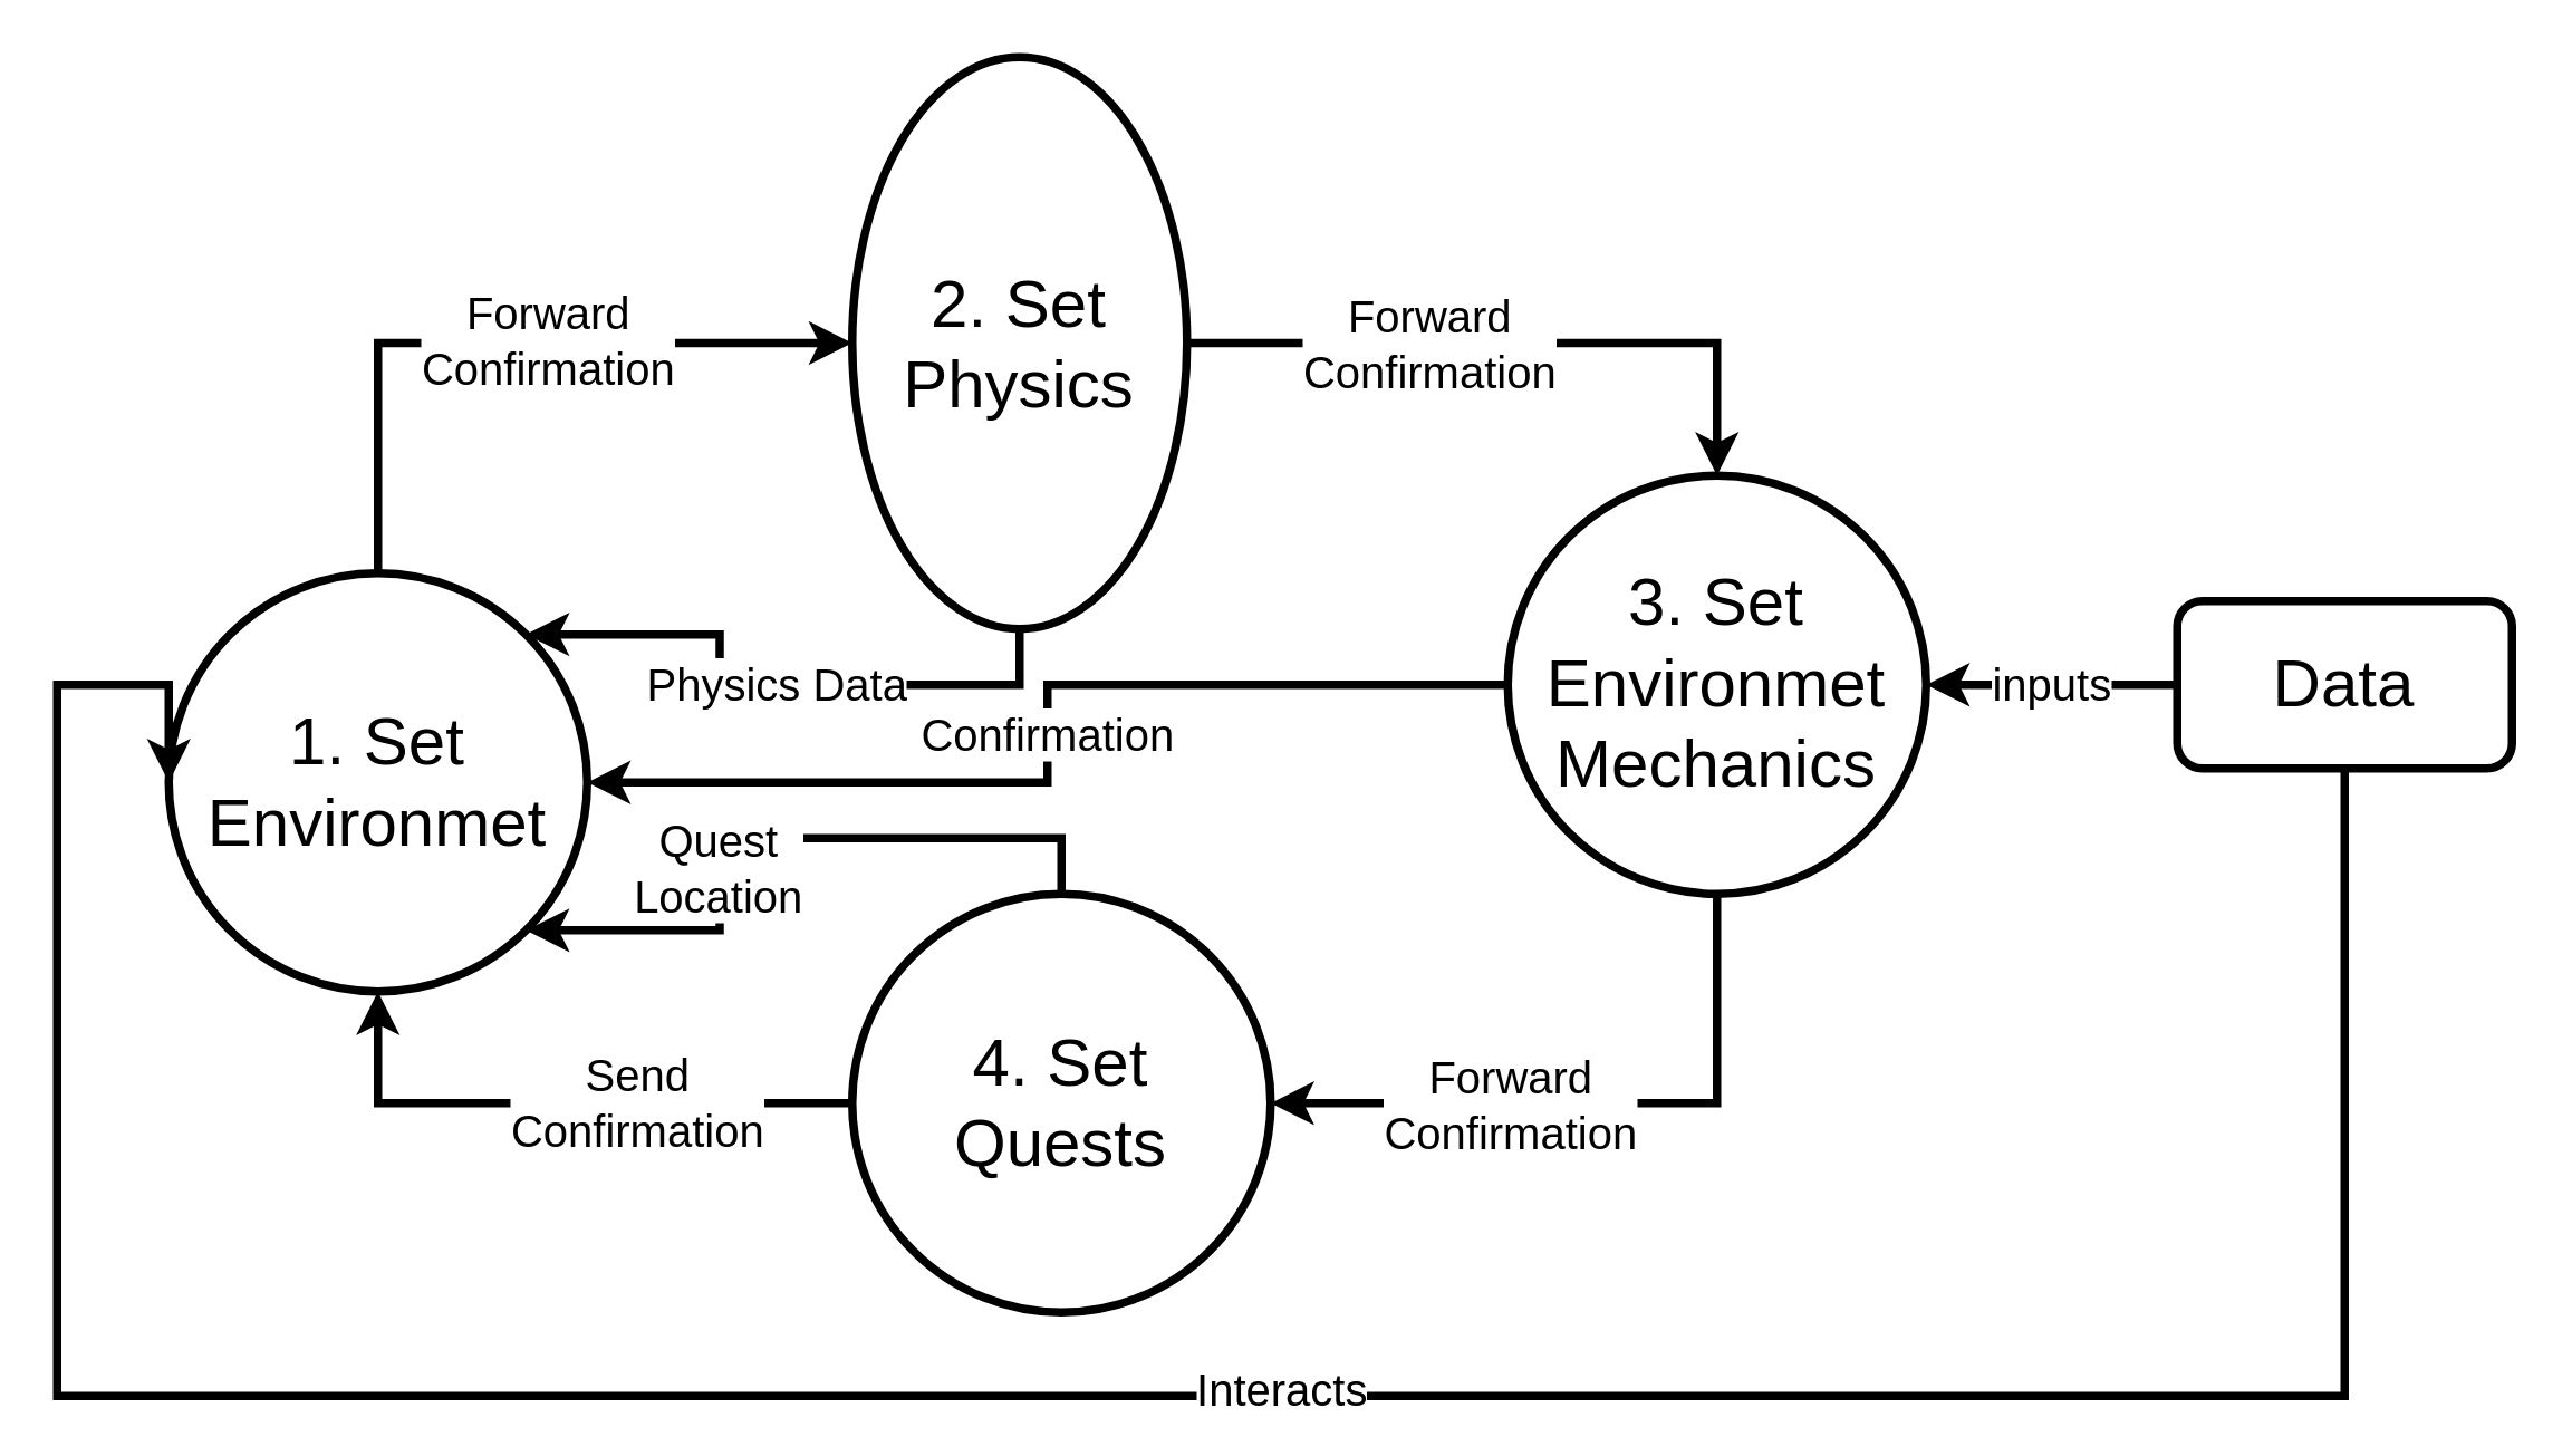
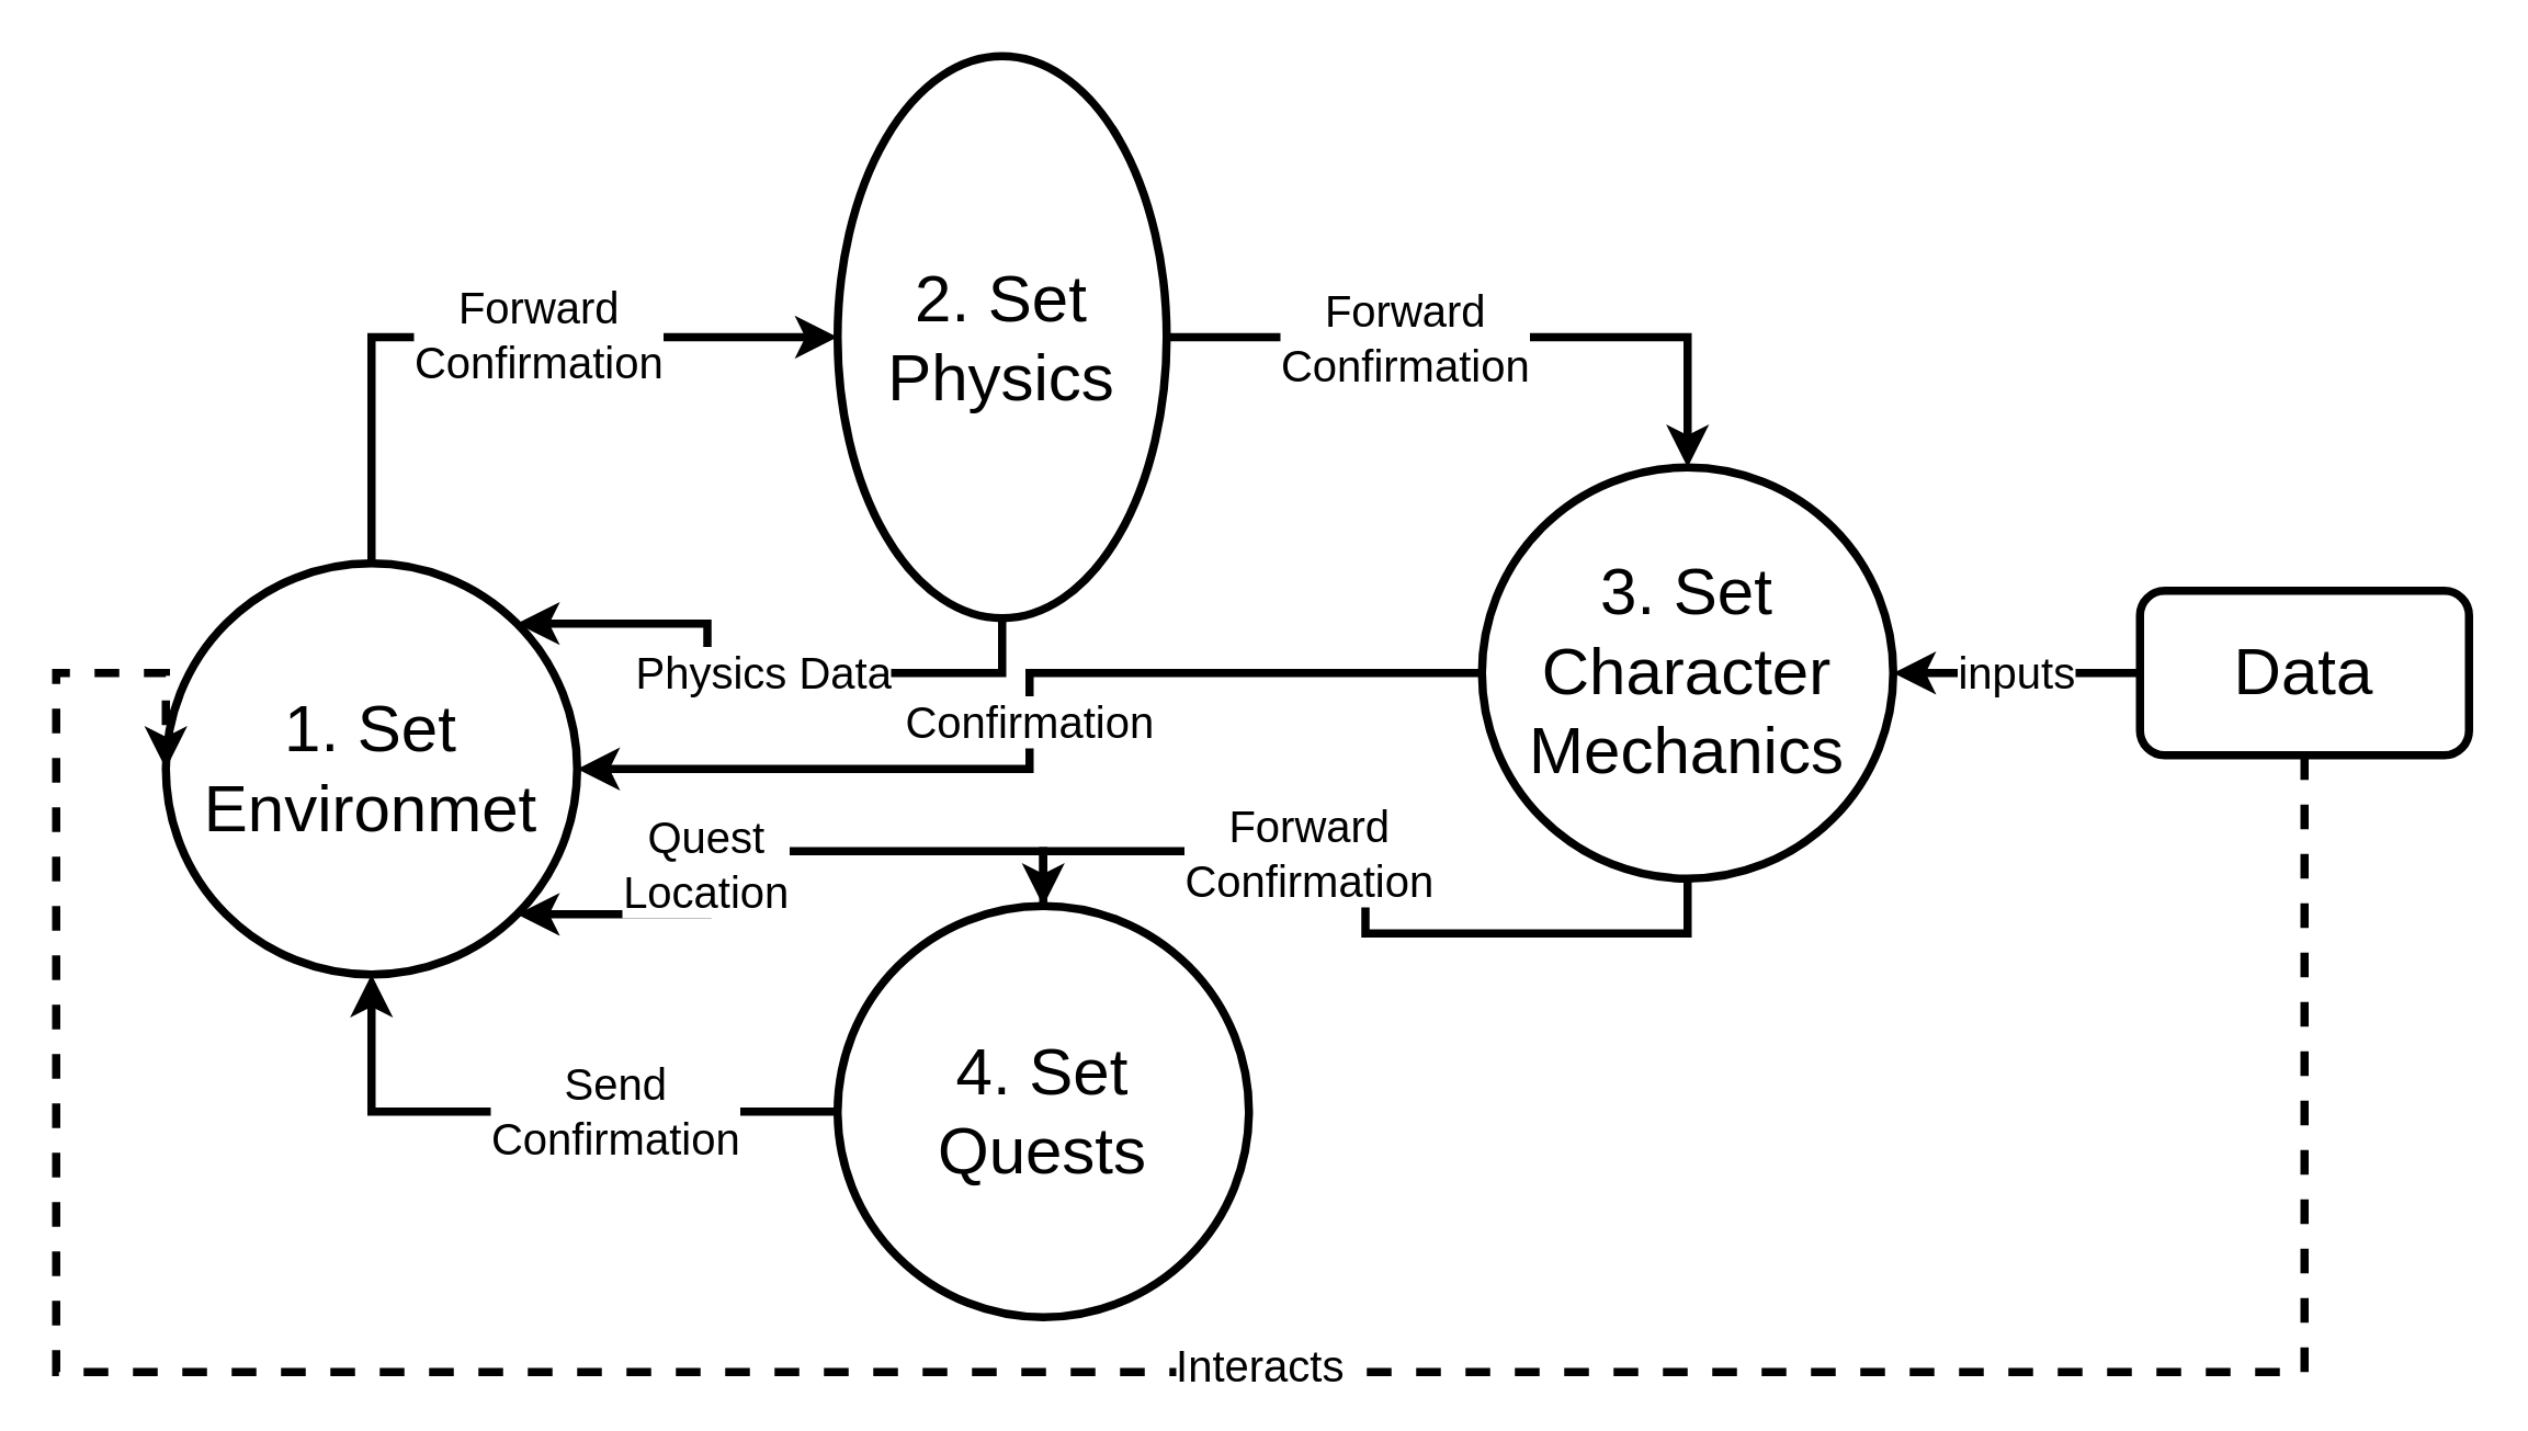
  <mxCell id="0" />
  <mxCell id="1" parent="0" />
  <mxCell id="2" style="edgeStyle=orthogonalEdgeStyle;rounded=0;orthogonalLoop=1;jettySize=auto;html=1;exitX=0.5;exitY=0;exitDx=0;exitDy=0;fontSize=24;strokeWidth=3;" edge="1" parent="1" source="4" target="7"><mxGeometry relative="1" as="geometry" /></mxCell>
  <mxCell id="3" value="&lt;div&gt;Forward&lt;/div&gt;&lt;div&gt;Confirmation&lt;/div&gt;" style="edgeLabel;html=1;align=center;verticalAlign=middle;resizable=0;points=[];fontSize=16;" vertex="1" connectable="0" parent="2"><mxGeometry x="0.131" y="1" relative="1" as="geometry"><mxPoint as="offset" /></mxGeometry></mxCell>
  <mxCell id="4" value="&lt;div&gt;1. Set Environmet&lt;br&gt;&lt;/div&gt;" style="ellipse;whiteSpace=wrap;html=1;aspect=fixed;fontSize=24;strokeWidth=3;" vertex="1" parent="1"><mxGeometry x="60" y="205" width="150" height="150" as="geometry" /></mxCell>
  <mxCell id="5" value="&lt;div style=&quot;font-size: 16px;&quot;&gt;Forward&lt;/div&gt;&lt;div style=&quot;font-size: 16px;&quot;&gt;Confirmation&lt;br style=&quot;font-size: 16px;&quot;&gt;&lt;/div&gt;" style="edgeStyle=orthogonalEdgeStyle;rounded=0;orthogonalLoop=1;jettySize=auto;html=1;exitX=1;exitY=0.5;exitDx=0;exitDy=0;entryX=0.5;entryY=0;entryDx=0;entryDy=0;fontSize=16;strokeWidth=3;" edge="1" parent="1" source="7" target="11"><mxGeometry x="-0.277" relative="1" as="geometry"><mxPoint x="1" as="offset" /></mxGeometry></mxCell>
  <mxCell id="6" value="Physics Data" style="edgeStyle=orthogonalEdgeStyle;rounded=0;orthogonalLoop=1;jettySize=auto;html=1;exitX=0.5;exitY=1;exitDx=0;exitDy=0;entryX=1;entryY=0;entryDx=0;entryDy=0;fontSize=16;strokeWidth=3;" edge="1" parent="1" source="7" target="4"><mxGeometry relative="1" as="geometry" /></mxCell>
  <mxCell id="7" value="&lt;div&gt;2. Set Physics&lt;/div&gt;" style="ellipse;whiteSpace=wrap;html=1;aspect=fixed;fontSize=24;strokeWidth=3;" vertex="1" parent="1"><mxGeometry x="305" y="20" width="120" height="205" as="geometry" /></mxCell>
  <mxCell id="8" style="edgeStyle=orthogonalEdgeStyle;rounded=0;orthogonalLoop=1;jettySize=auto;html=1;exitX=0.5;exitY=1;exitDx=0;exitDy=0;fontSize=24;strokeWidth=3;" edge="1" parent="1" source="11" target="15"><mxGeometry relative="1" as="geometry" /></mxCell>
  <mxCell id="9" value="&lt;div&gt;Forward&lt;/div&gt;&lt;div&gt;Confirmation&lt;/div&gt;" style="edgeLabel;html=1;align=center;verticalAlign=middle;resizable=0;points=[];fontSize=16;" vertex="1" connectable="0" parent="8"><mxGeometry x="0.131" y="1" relative="1" as="geometry"><mxPoint x="-17" y="-1" as="offset" /></mxGeometry></mxCell>
  <mxCell id="10" value="Confirmation" style="edgeStyle=orthogonalEdgeStyle;rounded=0;orthogonalLoop=1;jettySize=auto;html=1;exitX=0;exitY=0.5;exitDx=0;exitDy=0;entryX=1;entryY=0.5;entryDx=0;entryDy=0;fontSize=16;strokeWidth=3;" edge="1" parent="1" source="11" target="4"><mxGeometry relative="1" as="geometry" /></mxCell>
- <mxCell id="11" value="&lt;div&gt;3. Set Environmet&lt;/div&gt;&lt;div&gt;Mechanics&lt;br&gt;&lt;/div&gt;" style="ellipse;whiteSpace=wrap;html=1;aspect=fixed;fontSize=24;strokeWidth=3;" vertex="1" parent="1"><mxGeometry x="540" y="170" width="150" height="150" as="geometry" /></mxCell>
+ <mxCell id="11" value="&lt;div&gt;3. Set Character&lt;/div&gt;&lt;div&gt;Mechanics&lt;br&gt;&lt;/div&gt;" style="ellipse;whiteSpace=wrap;html=1;aspect=fixed;fontSize=24;strokeWidth=3;" vertex="1" parent="1"><mxGeometry x="540" y="170" width="150" height="150" as="geometry" /></mxCell>
  <mxCell id="12" value="&lt;div style=&quot;font-size: 16px;&quot;&gt;Send&lt;/div&gt;&lt;div style=&quot;font-size: 16px;&quot;&gt;Confirmation&lt;/div&gt;" style="edgeStyle=orthogonalEdgeStyle;rounded=0;orthogonalLoop=1;jettySize=auto;html=1;exitX=0;exitY=0.5;exitDx=0;exitDy=0;entryX=0.5;entryY=1;entryDx=0;entryDy=0;fontSize=16;strokeWidth=3;" edge="1" parent="1" source="15" target="4"><mxGeometry x="-0.277" relative="1" as="geometry"><mxPoint x="-1" as="offset" /></mxGeometry></mxCell>
  <mxCell id="13" style="edgeStyle=orthogonalEdgeStyle;rounded=0;orthogonalLoop=1;jettySize=auto;html=1;exitX=0.5;exitY=0;exitDx=0;exitDy=0;entryX=1;entryY=1;entryDx=0;entryDy=0;fontSize=24;strokeWidth=3;" edge="1" parent="1" source="15" target="4"><mxGeometry relative="1" as="geometry" /></mxCell>
  <mxCell id="14" value="&lt;div&gt;Quest&lt;/div&gt;&lt;div&gt;Location&lt;/div&gt;" style="edgeLabel;html=1;align=center;verticalAlign=middle;resizable=0;points=[];fontSize=16;" vertex="1" connectable="0" parent="13"><mxGeometry x="0.252" relative="1" as="geometry"><mxPoint x="-1" as="offset" /></mxGeometry></mxCell>
- <mxCell id="15" value="&lt;div&gt;4. Set&lt;/div&gt;&lt;div&gt;Quests&lt;br&gt;&lt;/div&gt;" style="ellipse;whiteSpace=wrap;html=1;aspect=fixed;fontSize=24;strokeWidth=3;" vertex="1" parent="1"><mxGeometry x="305" y="320" width="150" height="150" as="geometry" /></mxCell>
+ <mxCell id="15" value="&lt;div&gt;4. Set&lt;/div&gt;&lt;div&gt;Quests&lt;br&gt;&lt;/div&gt;" style="ellipse;whiteSpace=wrap;html=1;aspect=fixed;fontSize=24;strokeWidth=3;" vertex="1" parent="1"><mxGeometry x="305" y="330" width="150" height="150" as="geometry" /></mxCell>
  <mxCell id="16" value="inputs" style="edgeStyle=orthogonalEdgeStyle;rounded=0;orthogonalLoop=1;jettySize=auto;html=1;exitX=0;exitY=0.5;exitDx=0;exitDy=0;entryX=1;entryY=0.5;entryDx=0;entryDy=0;fontSize=16;strokeWidth=3;" edge="1" parent="1" source="19" target="11"><mxGeometry relative="1" as="geometry" /></mxCell>
- <mxCell id="17" style="edgeStyle=orthogonalEdgeStyle;rounded=0;orthogonalLoop=1;jettySize=auto;html=1;exitX=0.5;exitY=1;exitDx=0;exitDy=0;entryX=0;entryY=0.5;entryDx=0;entryDy=0;fontSize=16;strokeWidth=3;" edge="1" parent="1" source="19" target="4"><mxGeometry relative="1" as="geometry"><Array as="points"><mxPoint x="840" y="500" /><mxPoint x="20" y="500" /><mxPoint x="20" y="245" /></Array></mxGeometry></mxCell>
+ <mxCell id="17" style="edgeStyle=orthogonalEdgeStyle;rounded=0;orthogonalLoop=1;jettySize=auto;html=1;exitX=0.5;exitY=1;exitDx=0;exitDy=0;entryX=0;entryY=0.5;entryDx=0;entryDy=0;fontSize=16;strokeWidth=3;dashed=1;" edge="1" parent="1" source="19" target="4"><mxGeometry relative="1" as="geometry"><Array as="points"><mxPoint x="840" y="500" /><mxPoint x="20" y="500" /><mxPoint x="20" y="245" /></Array></mxGeometry></mxCell>
  <mxCell id="18" value="Interacts" style="edgeLabel;html=1;align=center;verticalAlign=middle;resizable=0;points=[];fontSize=16;" vertex="1" connectable="0" parent="17"><mxGeometry x="-0.116" y="-3" relative="1" as="geometry"><mxPoint x="1" as="offset" /></mxGeometry></mxCell>
  <mxCell id="19" value="&lt;font style=&quot;font-size: 24px&quot;&gt;Data&lt;/font&gt;" style="rounded=1;whiteSpace=wrap;html=1;strokeWidth=3;" vertex="1" parent="1"><mxGeometry x="780" y="215" width="120" height="60" as="geometry" /></mxCell>
